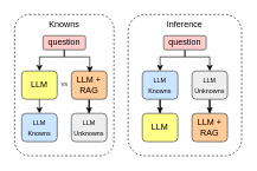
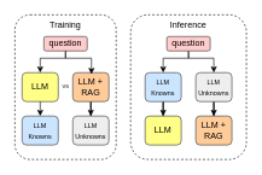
  <mxCell id="0" />
  <mxCell id="1" parent="0" />
- <mxCell id="2" value="Knowns" style="rounded=1;whiteSpace=wrap;html=1;verticalAlign=top;fillColor=none;dashed=1;" vertex="1" parent="1"><mxGeometry x="20" y="20" width="140" height="200" as="geometry" /></mxCell>
+ <mxCell id="2" value="Training" style="rounded=1;whiteSpace=wrap;html=1;verticalAlign=top;fillColor=none;dashed=1;" vertex="1" parent="1"><mxGeometry x="20" y="20" width="140" height="200" as="geometry" /></mxCell>
  <mxCell id="3" value="Inference" style="rounded=1;whiteSpace=wrap;html=1;verticalAlign=top;dashed=1;gradientColor=none;fillColor=none;" vertex="1" parent="1"><mxGeometry x="180" y="20" width="160" height="200" as="geometry" /></mxCell>
  <mxCell id="4" style="edgeStyle=orthogonalEdgeStyle;rounded=0;orthogonalLoop=1;jettySize=auto;html=1;entryX=0.5;entryY=0;entryDx=0;entryDy=0;" edge="1" parent="1" source="5" target="6"><mxGeometry relative="1" as="geometry"><Array as="points"><mxPoint x="90" y="80" /><mxPoint x="55" y="80" /></Array></mxGeometry></mxCell>
  <mxCell id="5" value="question" style="rounded=1;whiteSpace=wrap;html=1;fillColor=#ffcccc;strokeColor=#36393d;" vertex="1" parent="1"><mxGeometry x="60" y="50" width="60" height="20" as="geometry" /></mxCell>
  <mxCell id="6" value="LLM" style="rounded=1;whiteSpace=wrap;html=1;fillColor=#ffff88;strokeColor=#36393d;" vertex="1" parent="1"><mxGeometry x="30" y="100" width="50" height="40" as="geometry" /></mxCell>
  <mxCell id="7" value="" style="edgeStyle=orthogonalEdgeStyle;rounded=0;orthogonalLoop=1;jettySize=auto;html=1;" edge="1" parent="1" source="8" target="13"><mxGeometry relative="1" as="geometry" /></mxCell>
  <mxCell id="8" value="LLM + RAG" style="rounded=1;whiteSpace=wrap;html=1;fillColor=#ffcc99;strokeColor=#36393d;" vertex="1" parent="1"><mxGeometry x="100" y="100" width="50" height="40" as="geometry" /></mxCell>
  <mxCell id="9" style="edgeStyle=orthogonalEdgeStyle;rounded=0;orthogonalLoop=1;jettySize=auto;html=1;entryX=0.517;entryY=0.051;entryDx=0;entryDy=0;entryPerimeter=0;" edge="1" parent="1" source="5" target="8"><mxGeometry relative="1" as="geometry"><Array as="points"><mxPoint x="90" y="80" /><mxPoint x="126" y="80" /></Array></mxGeometry></mxCell>
  <mxCell id="10" value="VS" style="text;html=1;align=center;verticalAlign=middle;resizable=0;points=[];autosize=1;strokeColor=none;fillColor=none;fontSize=7;" vertex="1" parent="1"><mxGeometry x="75" y="110" width="30" height="20" as="geometry" /></mxCell>
  <mxCell id="11" value="" style="endArrow=classic;html=1;rounded=0;exitX=0.5;exitY=1;exitDx=0;exitDy=0;" edge="1" parent="1" source="6"><mxGeometry width="50" height="50" relative="1" as="geometry"><mxPoint x="10" y="170" as="sourcePoint" /><mxPoint x="55" y="160" as="targetPoint" /></mxGeometry></mxCell>
  <mxCell id="12" value="&lt;font style=&quot;font-size: 9px;&quot;&gt;LLM Knowns&lt;/font&gt;" style="rounded=1;whiteSpace=wrap;html=1;fillColor=#cce5ff;strokeColor=#36393d;" vertex="1" parent="1"><mxGeometry x="30" y="160" width="50" height="40" as="geometry" /></mxCell>
  <mxCell id="13" value="&lt;font style=&quot;font-size: 9px;&quot;&gt;LLM Unknowns&lt;/font&gt;" style="rounded=1;whiteSpace=wrap;html=1;fillColor=#eeeeee;strokeColor=#36393d;" vertex="1" parent="1"><mxGeometry x="100" y="160" width="50" height="40" as="geometry" /></mxCell>
  <mxCell id="14" style="edgeStyle=orthogonalEdgeStyle;rounded=0;orthogonalLoop=1;jettySize=auto;html=1;entryX=0.5;entryY=0;entryDx=0;entryDy=0;" edge="1" parent="1" source="16" target="20"><mxGeometry relative="1" as="geometry"><Array as="points"><mxPoint x="260" y="80" /><mxPoint x="295" y="80" /></Array></mxGeometry></mxCell>
  <mxCell id="15" style="edgeStyle=orthogonalEdgeStyle;rounded=0;orthogonalLoop=1;jettySize=auto;html=1;entryX=0.5;entryY=0;entryDx=0;entryDy=0;" edge="1" parent="1" source="16" target="18"><mxGeometry relative="1" as="geometry"><Array as="points"><mxPoint x="260" y="80" /><mxPoint x="225" y="80" /></Array></mxGeometry></mxCell>
  <mxCell id="16" value="question" style="rounded=1;whiteSpace=wrap;html=1;fillColor=#ffcccc;strokeColor=#36393d;" vertex="1" parent="1"><mxGeometry x="230" y="50" width="60" height="20" as="geometry" /></mxCell>
  <mxCell id="17" style="edgeStyle=orthogonalEdgeStyle;rounded=0;orthogonalLoop=1;jettySize=auto;html=1;entryX=0.5;entryY=0;entryDx=0;entryDy=0;" edge="1" parent="1" source="18" target="21"><mxGeometry relative="1" as="geometry" /></mxCell>
  <mxCell id="18" value="&lt;font style=&quot;font-size: 9px;&quot;&gt;LLM Knowns&lt;/font&gt;" style="rounded=1;whiteSpace=wrap;html=1;fillColor=#cce5ff;strokeColor=#36393d;" vertex="1" parent="1"><mxGeometry x="200" y="100" width="50" height="40" as="geometry" /></mxCell>
  <mxCell id="19" style="edgeStyle=orthogonalEdgeStyle;rounded=0;orthogonalLoop=1;jettySize=auto;html=1;entryX=0.5;entryY=0;entryDx=0;entryDy=0;" edge="1" parent="1" source="20" target="22"><mxGeometry relative="1" as="geometry" /></mxCell>
  <mxCell id="20" value="&lt;font style=&quot;font-size: 9px;&quot;&gt;LLM Unknowns&lt;/font&gt;" style="rounded=1;whiteSpace=wrap;html=1;fillColor=#eeeeee;strokeColor=#36393d;" vertex="1" parent="1"><mxGeometry x="270" y="100" width="50" height="40" as="geometry" /></mxCell>
  <mxCell id="21" value="LLM" style="rounded=1;whiteSpace=wrap;html=1;fillColor=#ffff88;strokeColor=#36393d;" vertex="1" parent="1"><mxGeometry x="200" y="160" width="50" height="40" as="geometry" /></mxCell>
  <mxCell id="22" value="LLM + RAG" style="rounded=1;whiteSpace=wrap;html=1;fillColor=#ffcc99;strokeColor=#36393d;" vertex="1" parent="1"><mxGeometry x="270" y="160" width="50" height="40" as="geometry" /></mxCell>
